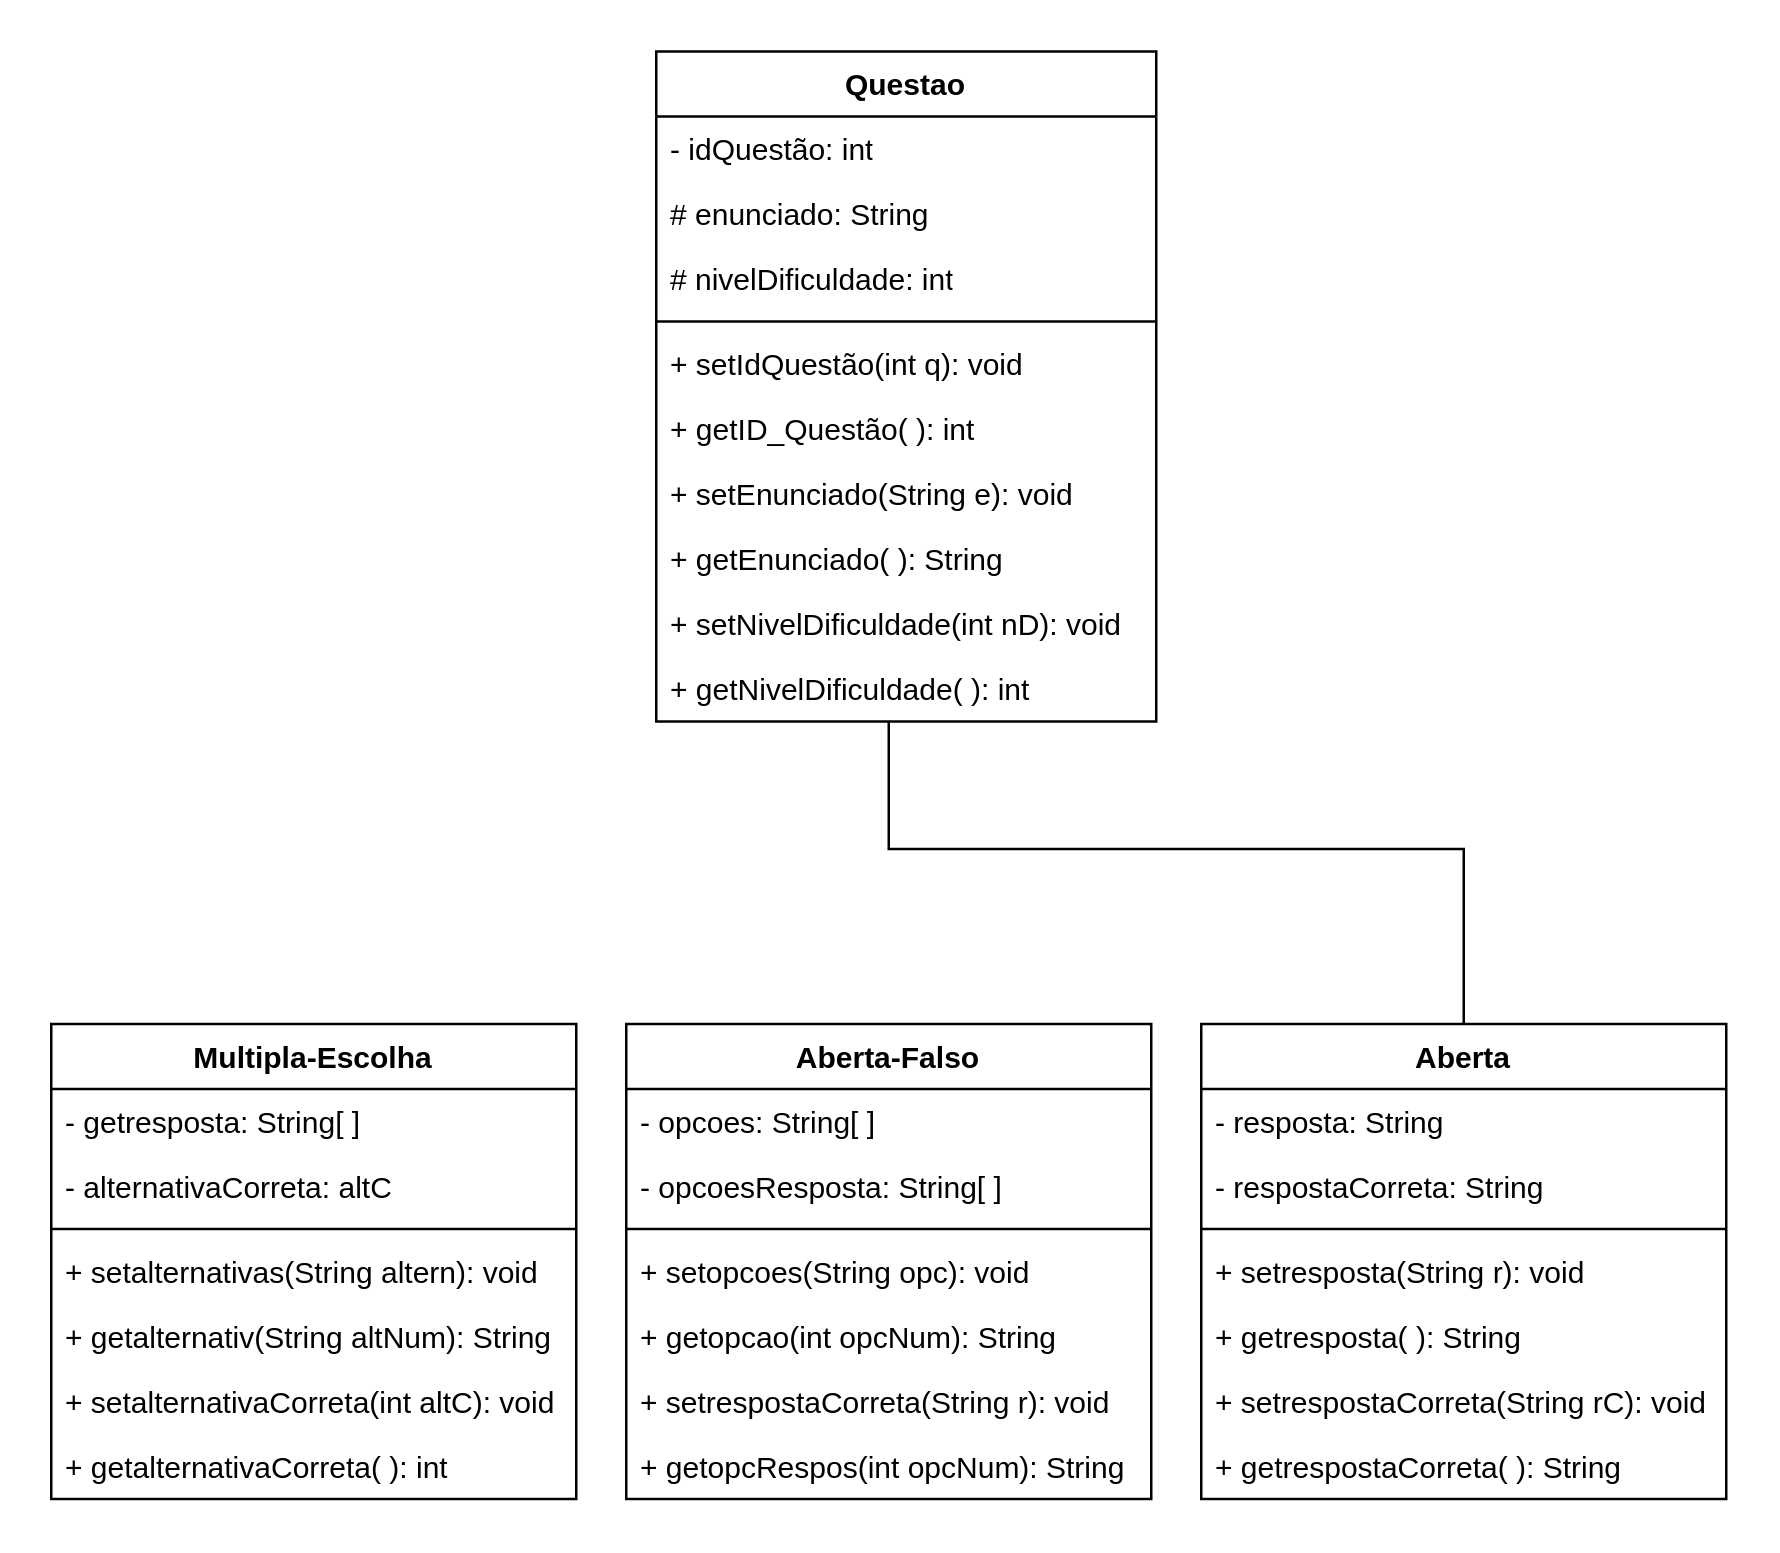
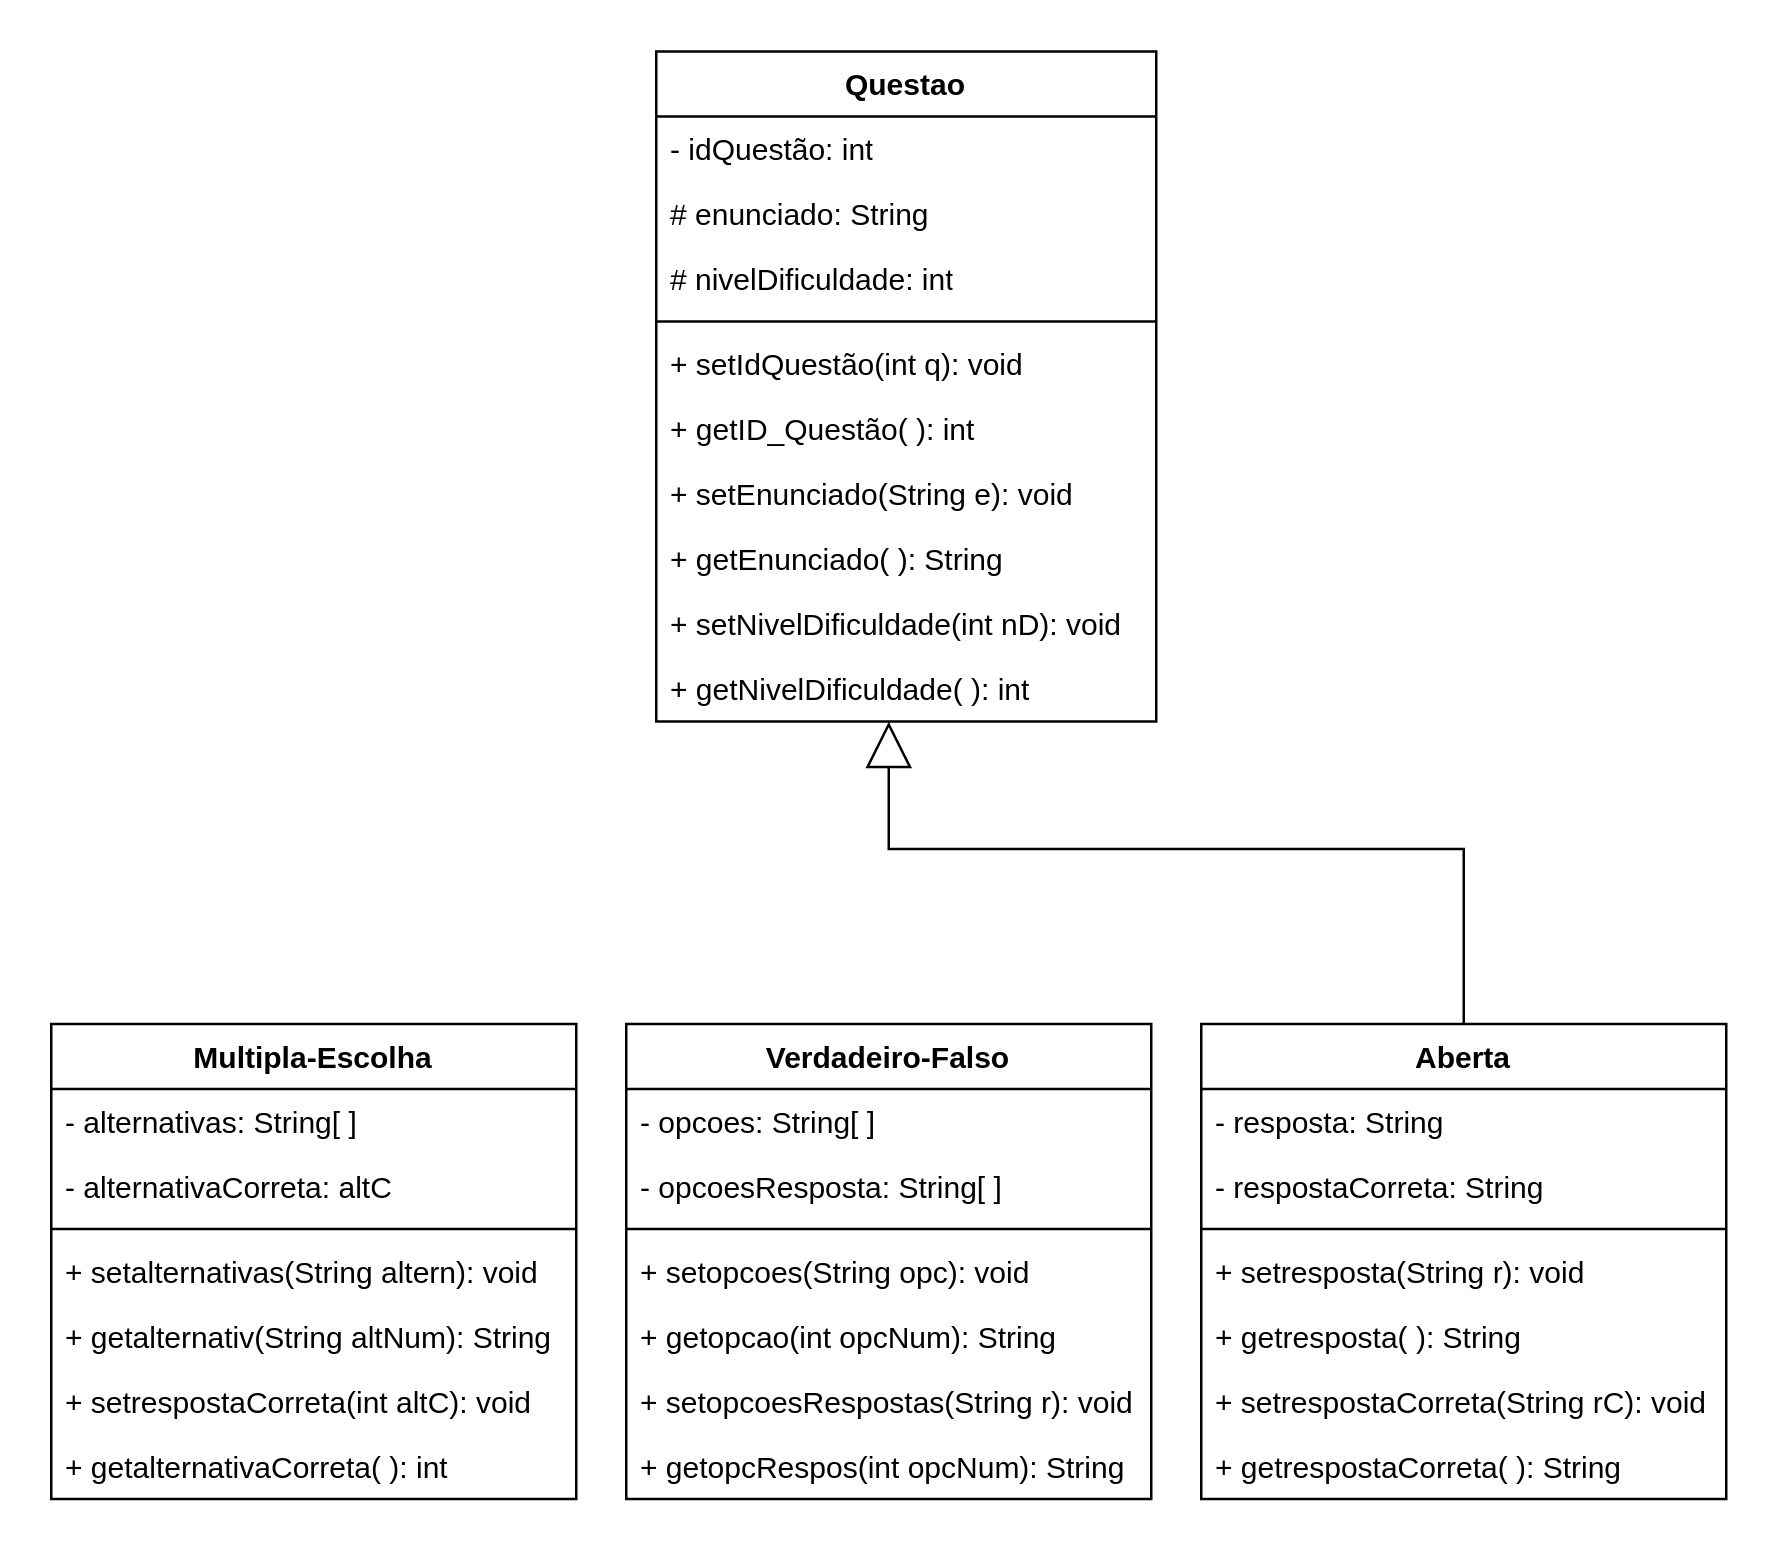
  <mxCell id="0" />
  <mxCell id="1" parent="0" />
  <mxCell id="2" value="Questao" style="swimlane;fontStyle=1;align=center;verticalAlign=top;childLayout=stackLayout;horizontal=1;startSize=26;horizontalStack=0;resizeParent=1;resizeParentMax=0;resizeLast=0;collapsible=1;marginBottom=0;whiteSpace=wrap;html=1;" parent="1" vertex="1"><mxGeometry x="262" y="20" width="200" height="268" as="geometry"><mxRectangle x="400" y="132" width="90" height="30" as="alternateBounds" /></mxGeometry></mxCell>
  <mxCell id="3" value="- idQuestão: int" style="text;strokeColor=none;fillColor=none;align=left;verticalAlign=top;spacingLeft=4;spacingRight=4;overflow=hidden;rotatable=0;points=[[0,0.5],[1,0.5]];portConstraint=eastwest;whiteSpace=wrap;html=1;" parent="2" vertex="1"><mxGeometry y="26" width="200" height="26" as="geometry" /></mxCell>
  <mxCell id="4" value="# enunciado: String" style="text;strokeColor=none;fillColor=none;align=left;verticalAlign=top;spacingLeft=4;spacingRight=4;overflow=hidden;rotatable=0;points=[[0,0.5],[1,0.5]];portConstraint=eastwest;whiteSpace=wrap;html=1;" parent="2" vertex="1"><mxGeometry y="52" width="200" height="26" as="geometry" /></mxCell>
  <mxCell id="5" value="# nivelDificuldade: int" style="text;strokeColor=none;fillColor=none;align=left;verticalAlign=top;spacingLeft=4;spacingRight=4;overflow=hidden;rotatable=0;points=[[0,0.5],[1,0.5]];portConstraint=eastwest;whiteSpace=wrap;html=1;" parent="2" vertex="1"><mxGeometry y="78" width="200" height="26" as="geometry" /></mxCell>
  <mxCell id="6" value="" style="line;strokeWidth=1;fillColor=none;align=left;verticalAlign=middle;spacingTop=-1;spacingLeft=3;spacingRight=3;rotatable=0;labelPosition=right;points=[];portConstraint=eastwest;strokeColor=inherit;" parent="2" vertex="1"><mxGeometry y="104" width="200" height="8" as="geometry" /></mxCell>
  <mxCell id="7" value="+ setIdQuestão(int q): void" style="text;strokeColor=none;fillColor=none;align=left;verticalAlign=top;spacingLeft=4;spacingRight=4;overflow=hidden;rotatable=0;points=[[0,0.5],[1,0.5]];portConstraint=eastwest;whiteSpace=wrap;html=1;" parent="2" vertex="1"><mxGeometry y="112" width="200" height="26" as="geometry" /></mxCell>
  <mxCell id="8" value="+ getID_Questão( ): int" style="text;strokeColor=none;fillColor=none;align=left;verticalAlign=top;spacingLeft=4;spacingRight=4;overflow=hidden;rotatable=0;points=[[0,0.5],[1,0.5]];portConstraint=eastwest;whiteSpace=wrap;html=1;" parent="2" vertex="1"><mxGeometry y="138" width="200" height="26" as="geometry" /></mxCell>
  <mxCell id="9" value="+ setEnunciado(String e): void" style="text;strokeColor=none;fillColor=none;align=left;verticalAlign=top;spacingLeft=4;spacingRight=4;overflow=hidden;rotatable=0;points=[[0,0.5],[1,0.5]];portConstraint=eastwest;whiteSpace=wrap;html=1;" parent="2" vertex="1"><mxGeometry y="164" width="200" height="26" as="geometry" /></mxCell>
  <mxCell id="10" value="+ getEnunciado( ): String" style="text;strokeColor=none;fillColor=none;align=left;verticalAlign=top;spacingLeft=4;spacingRight=4;overflow=hidden;rotatable=0;points=[[0,0.5],[1,0.5]];portConstraint=eastwest;whiteSpace=wrap;html=1;" parent="2" vertex="1"><mxGeometry y="190" width="200" height="26" as="geometry" /></mxCell>
  <mxCell id="11" value="+ setNivelDificuldade(int nD): void" style="text;strokeColor=none;fillColor=none;align=left;verticalAlign=top;spacingLeft=4;spacingRight=4;overflow=hidden;rotatable=0;points=[[0,0.5],[1,0.5]];portConstraint=eastwest;whiteSpace=wrap;html=1;" parent="2" vertex="1"><mxGeometry y="216" width="200" height="26" as="geometry" /></mxCell>
  <mxCell id="12" value="+ getNivelDificuldade( ): int" style="text;strokeColor=none;fillColor=none;align=left;verticalAlign=top;spacingLeft=4;spacingRight=4;overflow=hidden;rotatable=0;points=[[0,0.5],[1,0.5]];portConstraint=eastwest;whiteSpace=wrap;html=1;" parent="2" vertex="1"><mxGeometry y="242" width="200" height="26" as="geometry" /></mxCell>
- <mxCell id="13" value="" style="endArrow=none;endSize=16;endFill=0;html=1;rounded=0;exitX=0.5;exitY=0;exitDx=0;exitDy=0;entryX=0.465;entryY=1.003;entryDx=0;entryDy=0;entryPerimeter=0;" parent="1" source="14" target="12" edge="1"><mxGeometry width="160" relative="1" as="geometry"><mxPoint x="531" y="399" as="sourcePoint" /><mxPoint x="355" y="269" as="targetPoint" /><Array as="points"><mxPoint x="585" y="339" /><mxPoint x="355" y="339" /></Array></mxGeometry></mxCell>
+ <mxCell id="13" value="" style="endArrow=block;endSize=16;endFill=0;html=1;rounded=0;exitX=0.5;exitY=0;exitDx=0;exitDy=0;entryX=0.465;entryY=1.003;entryDx=0;entryDy=0;entryPerimeter=0;" parent="1" source="14" target="12" edge="1"><mxGeometry width="160" relative="1" as="geometry"><mxPoint x="531" y="399" as="sourcePoint" /><mxPoint x="355" y="269" as="targetPoint" /><Array as="points"><mxPoint x="585" y="339" /><mxPoint x="355" y="339" /></Array></mxGeometry></mxCell>
  <mxCell id="14" value="Aberta" style="swimlane;fontStyle=1;align=center;verticalAlign=top;childLayout=stackLayout;horizontal=1;startSize=26;horizontalStack=0;resizeParent=1;resizeParentMax=0;resizeLast=0;collapsible=1;marginBottom=0;whiteSpace=wrap;html=1;" parent="1" vertex="1"><mxGeometry x="480" y="409" width="210" height="190" as="geometry" /></mxCell>
  <mxCell id="15" value="- resposta: String" style="text;strokeColor=none;fillColor=none;align=left;verticalAlign=top;spacingLeft=4;spacingRight=4;overflow=hidden;rotatable=0;points=[[0,0.5],[1,0.5]];portConstraint=eastwest;whiteSpace=wrap;html=1;" parent="14" vertex="1"><mxGeometry y="26" width="210" height="26" as="geometry" /></mxCell>
  <mxCell id="16" value="- respostaCorreta: String" style="text;strokeColor=none;fillColor=none;align=left;verticalAlign=top;spacingLeft=4;spacingRight=4;overflow=hidden;rotatable=0;points=[[0,0.5],[1,0.5]];portConstraint=eastwest;whiteSpace=wrap;html=1;" parent="14" vertex="1"><mxGeometry y="52" width="210" height="26" as="geometry" /></mxCell>
  <mxCell id="17" value="" style="line;strokeWidth=1;fillColor=none;align=left;verticalAlign=middle;spacingTop=-1;spacingLeft=3;spacingRight=3;rotatable=0;labelPosition=right;points=[];portConstraint=eastwest;strokeColor=inherit;" parent="14" vertex="1"><mxGeometry y="78" width="210" height="8" as="geometry" /></mxCell>
  <mxCell id="18" value="+ setresposta(String r): void" style="text;strokeColor=none;fillColor=none;align=left;verticalAlign=top;spacingLeft=4;spacingRight=4;overflow=hidden;rotatable=0;points=[[0,0.5],[1,0.5]];portConstraint=eastwest;whiteSpace=wrap;html=1;" parent="14" vertex="1"><mxGeometry y="86" width="210" height="26" as="geometry" /></mxCell>
  <mxCell id="19" value="+ getresposta( ): String" style="text;strokeColor=none;fillColor=none;align=left;verticalAlign=top;spacingLeft=4;spacingRight=4;overflow=hidden;rotatable=0;points=[[0,0.5],[1,0.5]];portConstraint=eastwest;whiteSpace=wrap;html=1;" parent="14" vertex="1"><mxGeometry y="112" width="210" height="26" as="geometry" /></mxCell>
  <mxCell id="20" value="+ setrespostaCorreta(String rC): void" style="text;strokeColor=none;fillColor=none;align=left;verticalAlign=top;spacingLeft=4;spacingRight=4;overflow=hidden;rotatable=0;points=[[0,0.5],[1,0.5]];portConstraint=eastwest;whiteSpace=wrap;html=1;" parent="14" vertex="1"><mxGeometry y="138" width="210" height="26" as="geometry" /></mxCell>
  <mxCell id="21" value="+ getrespostaCorreta( ): String" style="text;strokeColor=none;fillColor=none;align=left;verticalAlign=top;spacingLeft=4;spacingRight=4;overflow=hidden;rotatable=0;points=[[0,0.5],[1,0.5]];portConstraint=eastwest;whiteSpace=wrap;html=1;" parent="14" vertex="1"><mxGeometry y="164" width="210" height="26" as="geometry" /></mxCell>
- <mxCell id="22" value="Aberta-Falso" style="swimlane;fontStyle=1;align=center;verticalAlign=top;childLayout=stackLayout;horizontal=1;startSize=26;horizontalStack=0;resizeParent=1;resizeParentMax=0;resizeLast=0;collapsible=1;marginBottom=0;whiteSpace=wrap;html=1;" parent="1" vertex="1"><mxGeometry x="250" y="409" width="210" height="190" as="geometry" /></mxCell>
+ <mxCell id="22" value="Verdadeiro-Falso" style="swimlane;fontStyle=1;align=center;verticalAlign=top;childLayout=stackLayout;horizontal=1;startSize=26;horizontalStack=0;resizeParent=1;resizeParentMax=0;resizeLast=0;collapsible=1;marginBottom=0;whiteSpace=wrap;html=1;" parent="1" vertex="1"><mxGeometry x="250" y="409" width="210" height="190" as="geometry" /></mxCell>
  <mxCell id="23" value="- opcoes: String[ ]" style="text;strokeColor=none;fillColor=none;align=left;verticalAlign=top;spacingLeft=4;spacingRight=4;overflow=hidden;rotatable=0;points=[[0,0.5],[1,0.5]];portConstraint=eastwest;whiteSpace=wrap;html=1;" parent="22" vertex="1"><mxGeometry y="26" width="210" height="26" as="geometry" /></mxCell>
  <mxCell id="24" value="- opcoesResposta: String[ ]" style="text;strokeColor=none;fillColor=none;align=left;verticalAlign=top;spacingLeft=4;spacingRight=4;overflow=hidden;rotatable=0;points=[[0,0.5],[1,0.5]];portConstraint=eastwest;whiteSpace=wrap;html=1;" parent="22" vertex="1"><mxGeometry y="52" width="210" height="26" as="geometry" /></mxCell>
  <mxCell id="25" value="" style="line;strokeWidth=1;fillColor=none;align=left;verticalAlign=middle;spacingTop=-1;spacingLeft=3;spacingRight=3;rotatable=0;labelPosition=right;points=[];portConstraint=eastwest;strokeColor=inherit;" parent="22" vertex="1"><mxGeometry y="78" width="210" height="8" as="geometry" /></mxCell>
  <mxCell id="26" value="+ setopcoes(String opc): void" style="text;strokeColor=none;fillColor=none;align=left;verticalAlign=top;spacingLeft=4;spacingRight=4;overflow=hidden;rotatable=0;points=[[0,0.5],[1,0.5]];portConstraint=eastwest;whiteSpace=wrap;html=1;" parent="22" vertex="1"><mxGeometry y="86" width="210" height="26" as="geometry" /></mxCell>
  <mxCell id="27" value="+ getopcao(int opcNum): String" style="text;strokeColor=none;fillColor=none;align=left;verticalAlign=top;spacingLeft=4;spacingRight=4;overflow=hidden;rotatable=0;points=[[0,0.5],[1,0.5]];portConstraint=eastwest;whiteSpace=wrap;html=1;" parent="22" vertex="1"><mxGeometry y="112" width="210" height="26" as="geometry" /></mxCell>
- <mxCell id="28" value="+ setrespostaCorreta(String r): void" style="text;strokeColor=none;fillColor=none;align=left;verticalAlign=top;spacingLeft=4;spacingRight=4;overflow=hidden;rotatable=0;points=[[0,0.5],[1,0.5]];portConstraint=eastwest;whiteSpace=wrap;html=1;" parent="22" vertex="1"><mxGeometry y="138" width="210" height="26" as="geometry" /></mxCell>
+ <mxCell id="28" value="+ setopcoesRespostas(String r): void" style="text;strokeColor=none;fillColor=none;align=left;verticalAlign=top;spacingLeft=4;spacingRight=4;overflow=hidden;rotatable=0;points=[[0,0.5],[1,0.5]];portConstraint=eastwest;whiteSpace=wrap;html=1;" parent="22" vertex="1"><mxGeometry y="138" width="210" height="26" as="geometry" /></mxCell>
  <mxCell id="29" value="+ getopcRespos(int opcNum): String" style="text;strokeColor=none;fillColor=none;align=left;verticalAlign=top;spacingLeft=4;spacingRight=4;overflow=hidden;rotatable=0;points=[[0,0.5],[1,0.5]];portConstraint=eastwest;whiteSpace=wrap;html=1;" parent="22" vertex="1"><mxGeometry y="164" width="210" height="26" as="geometry" /></mxCell>
  <mxCell id="30" value="Multipla-Escolha" style="swimlane;fontStyle=1;align=center;verticalAlign=top;childLayout=stackLayout;horizontal=1;startSize=26;horizontalStack=0;resizeParent=1;resizeParentMax=0;resizeLast=0;collapsible=1;marginBottom=0;whiteSpace=wrap;html=1;" parent="1" vertex="1"><mxGeometry x="20" y="409" width="210" height="190" as="geometry" /></mxCell>
- <mxCell id="31" value="- getresposta: String[ ]" style="text;strokeColor=none;fillColor=none;align=left;verticalAlign=top;spacingLeft=4;spacingRight=4;overflow=hidden;rotatable=0;points=[[0,0.5],[1,0.5]];portConstraint=eastwest;whiteSpace=wrap;html=1;" parent="30" vertex="1"><mxGeometry y="26" width="210" height="26" as="geometry" /></mxCell>
+ <mxCell id="31" value="- alternativas: String[ ]" style="text;strokeColor=none;fillColor=none;align=left;verticalAlign=top;spacingLeft=4;spacingRight=4;overflow=hidden;rotatable=0;points=[[0,0.5],[1,0.5]];portConstraint=eastwest;whiteSpace=wrap;html=1;" parent="30" vertex="1"><mxGeometry y="26" width="210" height="26" as="geometry" /></mxCell>
  <mxCell id="32" value="- alternativaCorreta: altC" style="text;strokeColor=none;fillColor=none;align=left;verticalAlign=top;spacingLeft=4;spacingRight=4;overflow=hidden;rotatable=0;points=[[0,0.5],[1,0.5]];portConstraint=eastwest;whiteSpace=wrap;html=1;" parent="30" vertex="1"><mxGeometry y="52" width="210" height="26" as="geometry" /></mxCell>
  <mxCell id="33" value="" style="line;strokeWidth=1;fillColor=none;align=left;verticalAlign=middle;spacingTop=-1;spacingLeft=3;spacingRight=3;rotatable=0;labelPosition=right;points=[];portConstraint=eastwest;strokeColor=inherit;" parent="30" vertex="1"><mxGeometry y="78" width="210" height="8" as="geometry" /></mxCell>
  <mxCell id="34" value="+ setalternativas(String altern): void" style="text;strokeColor=none;fillColor=none;align=left;verticalAlign=top;spacingLeft=4;spacingRight=4;overflow=hidden;rotatable=0;points=[[0,0.5],[1,0.5]];portConstraint=eastwest;whiteSpace=wrap;html=1;" parent="30" vertex="1"><mxGeometry y="86" width="210" height="26" as="geometry" /></mxCell>
  <mxCell id="35" value="+ getalternativ(String altNum): String" style="text;strokeColor=none;fillColor=none;align=left;verticalAlign=top;spacingLeft=4;spacingRight=4;overflow=hidden;rotatable=0;points=[[0,0.5],[1,0.5]];portConstraint=eastwest;whiteSpace=wrap;html=1;" parent="30" vertex="1"><mxGeometry y="112" width="210" height="26" as="geometry" /></mxCell>
- <mxCell id="36" value="+ setalternativaCorreta(int altC): void" style="text;strokeColor=none;fillColor=none;align=left;verticalAlign=top;spacingLeft=4;spacingRight=4;overflow=hidden;rotatable=0;points=[[0,0.5],[1,0.5]];portConstraint=eastwest;whiteSpace=wrap;html=1;" parent="30" vertex="1"><mxGeometry y="138" width="210" height="26" as="geometry" /></mxCell>
+ <mxCell id="36" value="+ setrespostaCorreta(int altC): void" style="text;strokeColor=none;fillColor=none;align=left;verticalAlign=top;spacingLeft=4;spacingRight=4;overflow=hidden;rotatable=0;points=[[0,0.5],[1,0.5]];portConstraint=eastwest;whiteSpace=wrap;html=1;" parent="30" vertex="1"><mxGeometry y="138" width="210" height="26" as="geometry" /></mxCell>
  <mxCell id="37" value="+ getalternativaCorreta( ): int" style="text;strokeColor=none;fillColor=none;align=left;verticalAlign=top;spacingLeft=4;spacingRight=4;overflow=hidden;rotatable=0;points=[[0,0.5],[1,0.5]];portConstraint=eastwest;whiteSpace=wrap;html=1;" parent="30" vertex="1"><mxGeometry y="164" width="210" height="26" as="geometry" /></mxCell>
